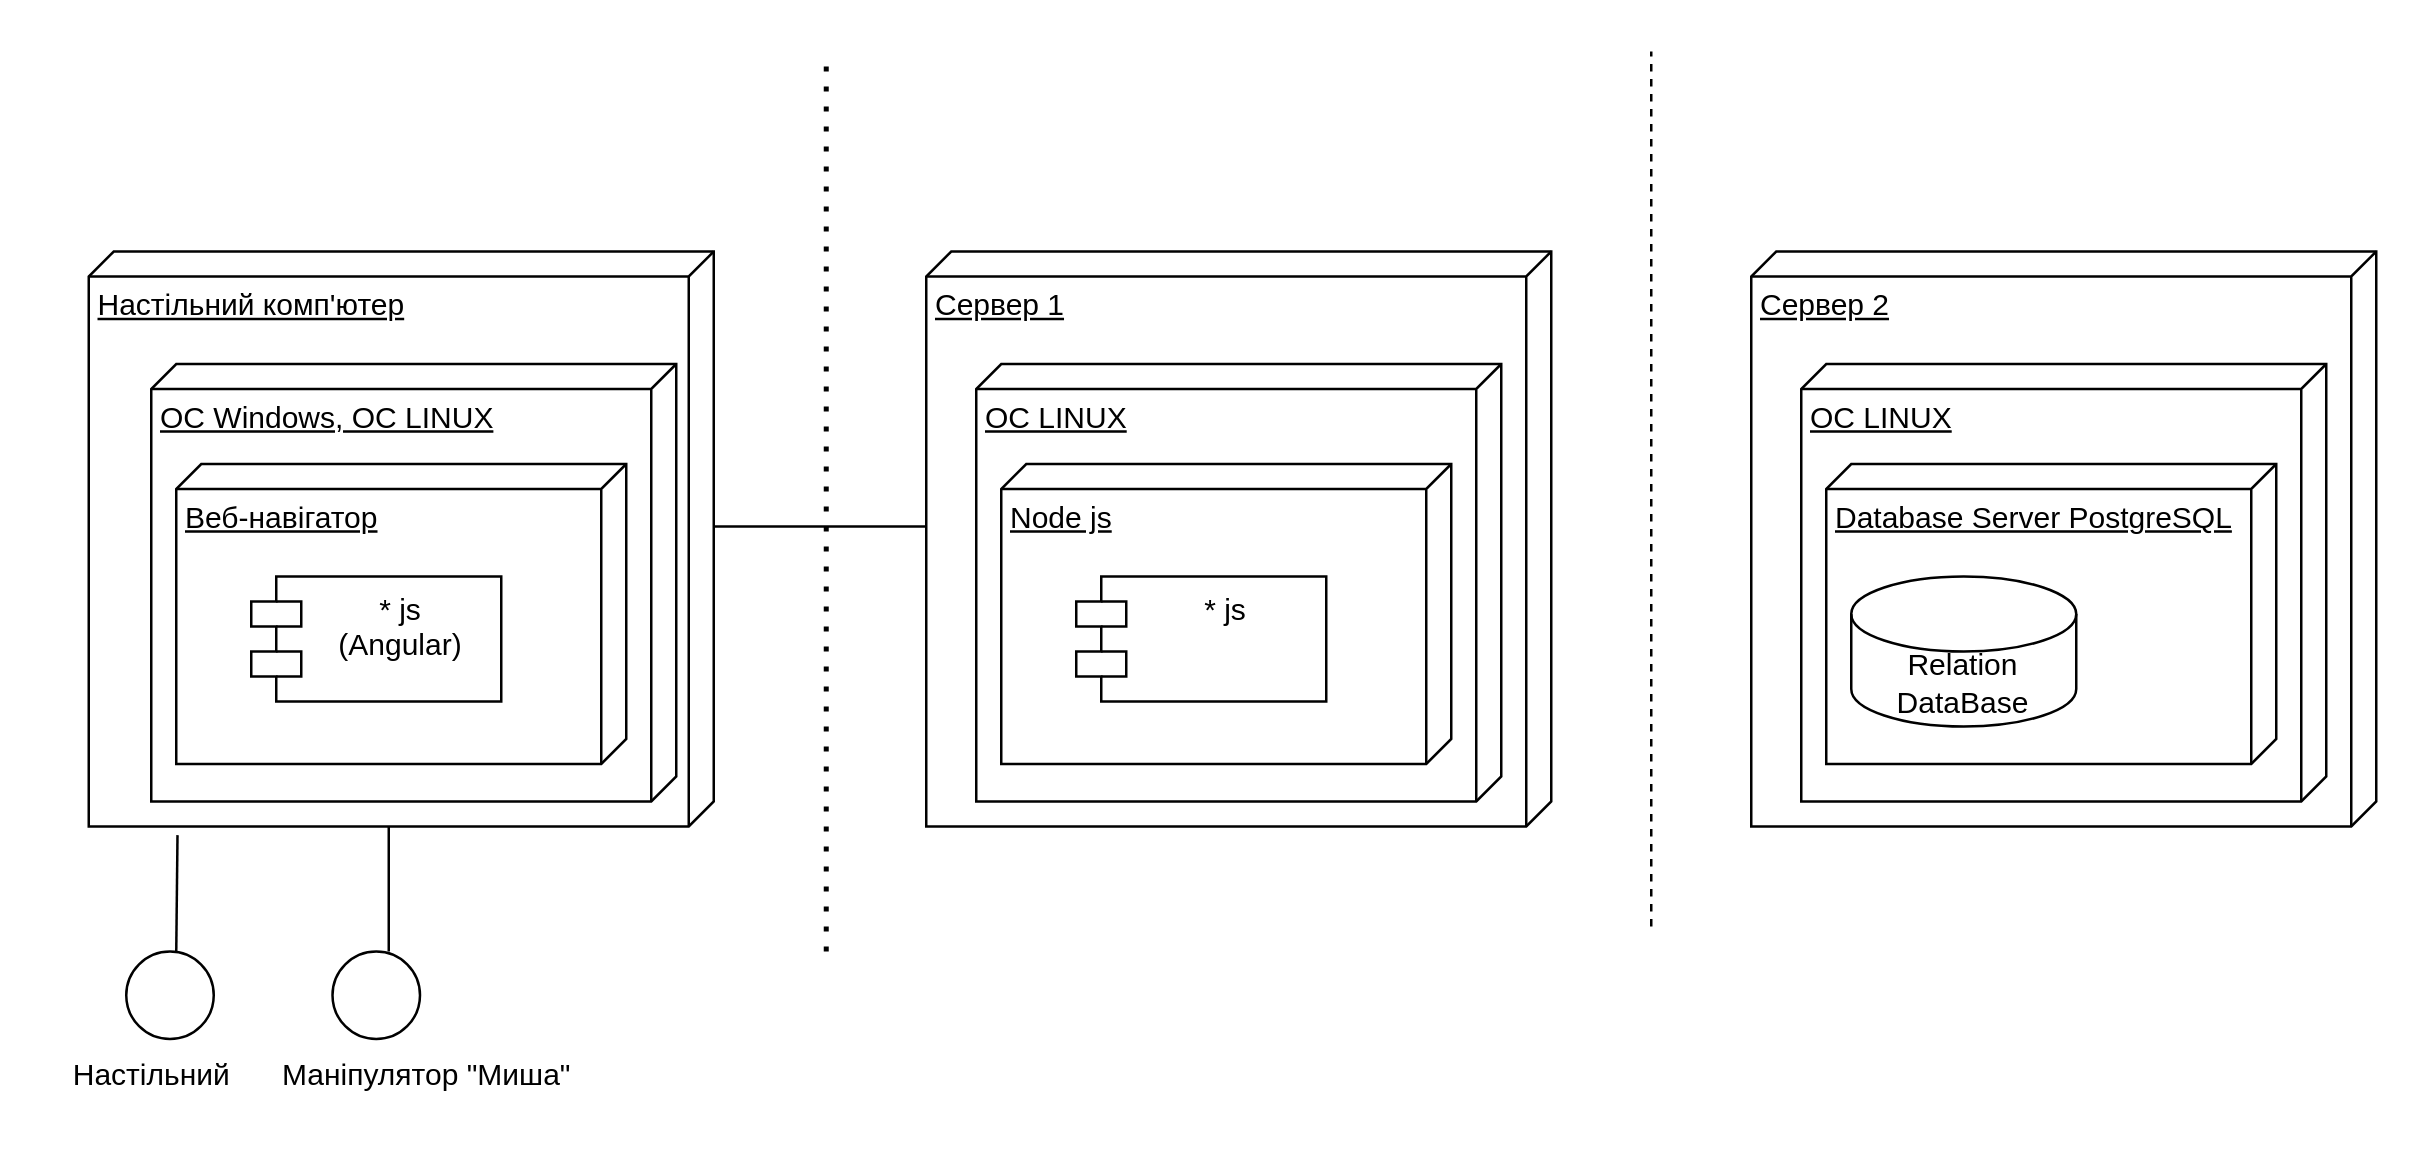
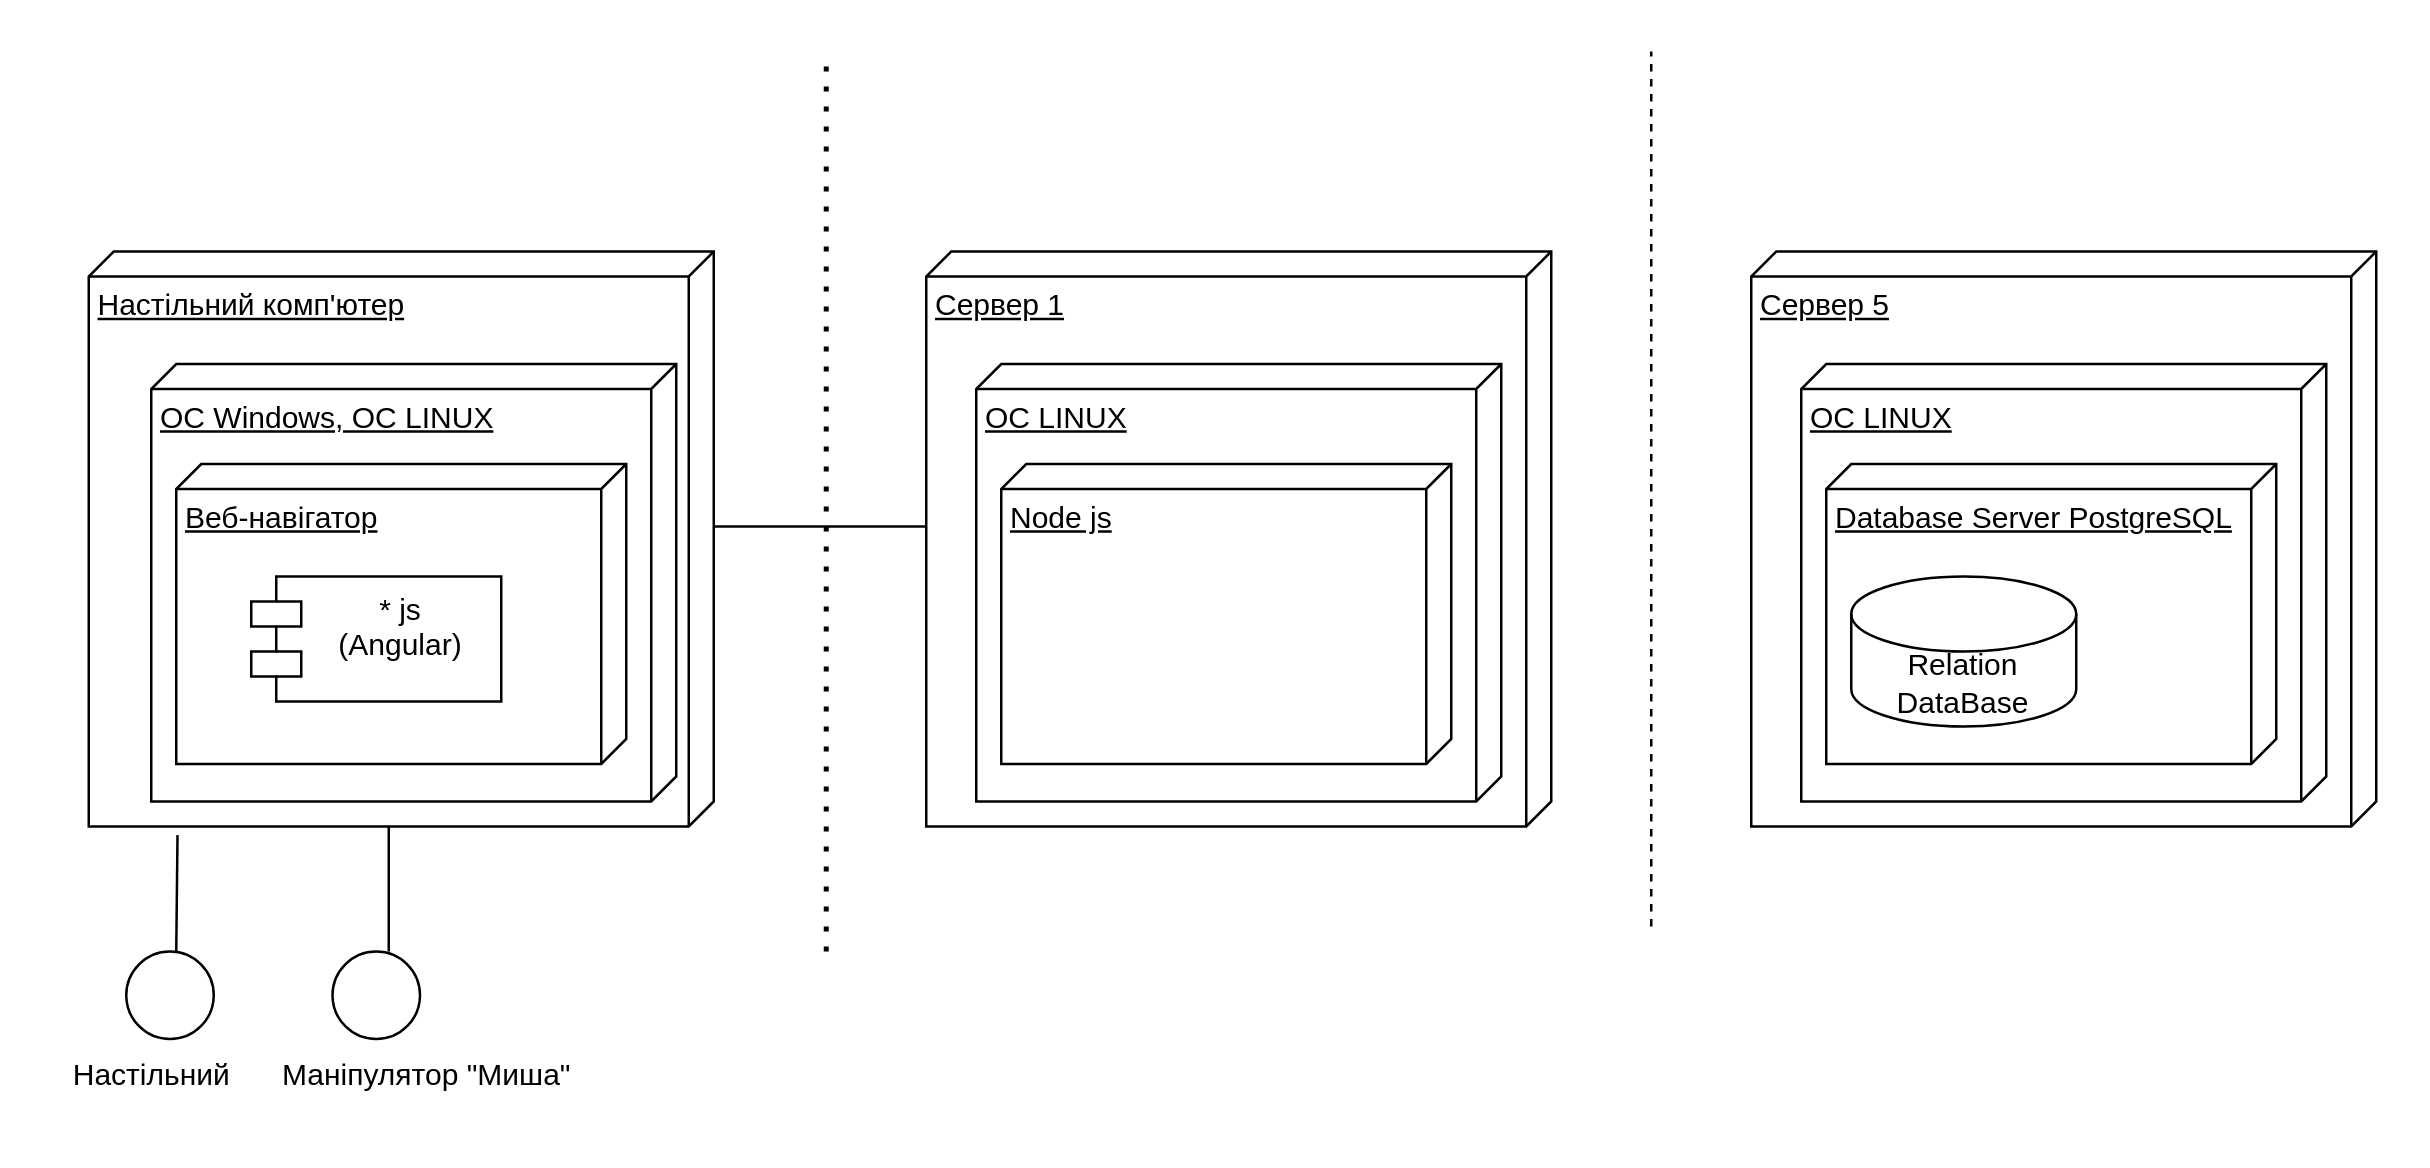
  <mxCell id="0" />
  <mxCell id="1" parent="0" />
  <mxCell id="2" value="Настільний комп'ютер" style="verticalAlign=top;align=left;spacingTop=8;spacingLeft=2;spacingRight=12;shape=cube;size=10;direction=south;fontStyle=4;html=1;" vertex="1" parent="1"><mxGeometry x="35" y="100" width="250" height="230" as="geometry" /></mxCell>
  <mxCell id="3" value="Module" style="shape=module;align=left;spacingLeft=20;align=center;verticalAlign=top;" vertex="1" parent="1"><mxGeometry x="100" y="230" width="100" height="50" as="geometry" /></mxCell>
  <mxCell id="4" value="ОС Windows, ОС LINUX" style="verticalAlign=top;align=left;spacingTop=8;spacingLeft=2;spacingRight=12;shape=cube;size=10;direction=south;fontStyle=4;html=1;" vertex="1" parent="1"><mxGeometry x="60" y="145" width="210" height="175" as="geometry" /></mxCell>
  <mxCell id="5" value="Веб-навігатор" style="verticalAlign=top;align=left;spacingTop=8;spacingLeft=2;spacingRight=12;shape=cube;size=10;direction=south;fontStyle=4;html=1;" vertex="1" parent="1"><mxGeometry x="70" y="185" width="180" height="120" as="geometry" /></mxCell>
  <mxCell id="6" value="* js&#10;(Angular)" style="shape=module;align=left;spacingLeft=20;align=center;verticalAlign=top;" vertex="1" parent="1"><mxGeometry x="100" y="230" width="100" height="50" as="geometry" /></mxCell>
  <mxCell id="7" value="Сервер 1" style="verticalAlign=top;align=left;spacingTop=8;spacingLeft=2;spacingRight=12;shape=cube;size=10;direction=south;fontStyle=4;html=1;" vertex="1" parent="1"><mxGeometry x="370" y="100" width="250" height="230" as="geometry" /></mxCell>
- <mxCell id="8" value="Сервер 2" style="verticalAlign=top;align=left;spacingTop=8;spacingLeft=2;spacingRight=12;shape=cube;size=10;direction=south;fontStyle=4;html=1;" vertex="1" parent="1"><mxGeometry x="700" y="100" width="250" height="230" as="geometry" /></mxCell>
+ <mxCell id="8" value="Сервер 5" style="verticalAlign=top;align=left;spacingTop=8;spacingLeft=2;spacingRight=12;shape=cube;size=10;direction=south;fontStyle=4;html=1;" vertex="1" parent="1"><mxGeometry x="700" y="100" width="250" height="230" as="geometry" /></mxCell>
  <mxCell id="9" value="ОС LINUX" style="verticalAlign=top;align=left;spacingTop=8;spacingLeft=2;spacingRight=12;shape=cube;size=10;direction=south;fontStyle=4;html=1;" vertex="1" parent="1"><mxGeometry x="390" y="145" width="210" height="175" as="geometry" /></mxCell>
  <mxCell id="10" value="ОС LINUX" style="verticalAlign=top;align=left;spacingTop=8;spacingLeft=2;spacingRight=12;shape=cube;size=10;direction=south;fontStyle=4;html=1;" vertex="1" parent="1"><mxGeometry x="720" y="145" width="210" height="175" as="geometry" /></mxCell>
  <mxCell id="11" value="Node js" style="verticalAlign=top;align=left;spacingTop=8;spacingLeft=2;spacingRight=12;shape=cube;size=10;direction=south;fontStyle=4;html=1;" vertex="1" parent="1"><mxGeometry x="400" y="185" width="180" height="120" as="geometry" /></mxCell>
  <mxCell id="12" value="Database Server PostgreSQL" style="verticalAlign=top;align=left;spacingTop=8;spacingLeft=2;spacingRight=12;shape=cube;size=10;direction=south;fontStyle=4;html=1;" vertex="1" parent="1"><mxGeometry x="730" y="185" width="180" height="120" as="geometry" /></mxCell>
- <mxCell id="13" value="* js&#10;" style="shape=module;align=left;spacingLeft=20;align=center;verticalAlign=top;" vertex="1" parent="1"><mxGeometry x="430" y="230" width="100" height="50" as="geometry" /></mxCell>
  <mxCell id="14" value="Relation&lt;br&gt;DataBase" style="shape=cylinder3;whiteSpace=wrap;html=1;boundedLbl=1;backgroundOutline=1;size=15;" vertex="1" parent="1"><mxGeometry x="740" y="230" width="90" height="60" as="geometry" /></mxCell>
  <mxCell id="15" value="" style="endArrow=none;html=1;rounded=0;exitX=0;exitY=0;exitDx=110;exitDy=0;exitPerimeter=0;" edge="1" parent="1" source="2"><mxGeometry width="50" height="50" relative="1" as="geometry"><mxPoint x="500" y="260" as="sourcePoint" /><mxPoint x="370" y="210" as="targetPoint" /></mxGeometry></mxCell>
  <mxCell id="16" value="" style="endArrow=none;dashed=1;html=1;rounded=0;" edge="1" parent="1"><mxGeometry width="50" height="50" relative="1" as="geometry"><mxPoint x="660" y="370" as="sourcePoint" /><mxPoint x="660" y="20" as="targetPoint" /></mxGeometry></mxCell>
  <mxCell id="17" value="" style="endArrow=none;dashed=1;html=1;dashPattern=1 3;strokeWidth=2;rounded=0;" edge="1" parent="1"><mxGeometry width="50" height="50" relative="1" as="geometry"><mxPoint x="330" y="380" as="sourcePoint" /><mxPoint x="330" y="20" as="targetPoint" /></mxGeometry></mxCell>
  <mxCell id="18" value="" style="ellipse;whiteSpace=wrap;html=1;aspect=fixed;" vertex="1" parent="1"><mxGeometry x="50" y="380" width="35" height="35" as="geometry" /></mxCell>
  <mxCell id="19" value="" style="ellipse;whiteSpace=wrap;html=1;aspect=fixed;" vertex="1" parent="1"><mxGeometry x="132.5" y="380" width="35" height="35" as="geometry" /></mxCell>
  <mxCell id="20" value="" style="endArrow=none;html=1;rounded=0;entryX=1.015;entryY=0.858;entryDx=0;entryDy=0;entryPerimeter=0;" edge="1" parent="1" target="2"><mxGeometry width="50" height="50" relative="1" as="geometry"><mxPoint x="70" y="380" as="sourcePoint" /><mxPoint x="120" y="330" as="targetPoint" /></mxGeometry></mxCell>
  <mxCell id="21" value="" style="endArrow=none;html=1;rounded=0;exitX=0.643;exitY=0;exitDx=0;exitDy=0;entryX=0;entryY=0;entryDx=230;entryDy=130;entryPerimeter=0;exitPerimeter=0;" edge="1" parent="1" source="19" target="2"><mxGeometry width="50" height="50" relative="1" as="geometry"><mxPoint x="160" y="380" as="sourcePoint" /><mxPoint x="150" y="340" as="targetPoint" /></mxGeometry></mxCell>
  <mxCell id="22" value="Настільний" style="text;html=1;align=center;verticalAlign=middle;resizable=0;points=[];autosize=1;strokeColor=none;fillColor=none;" vertex="1" parent="1"><mxGeometry x="20" y="415" width="80" height="30" as="geometry" /></mxCell>
  <mxCell id="23" value="Маніпулятор &quot;Миша&quot;" style="text;html=1;align=center;verticalAlign=middle;resizable=0;points=[];autosize=1;strokeColor=none;fillColor=none;" vertex="1" parent="1"><mxGeometry x="100" y="415" width="140" height="30" as="geometry" /></mxCell>
